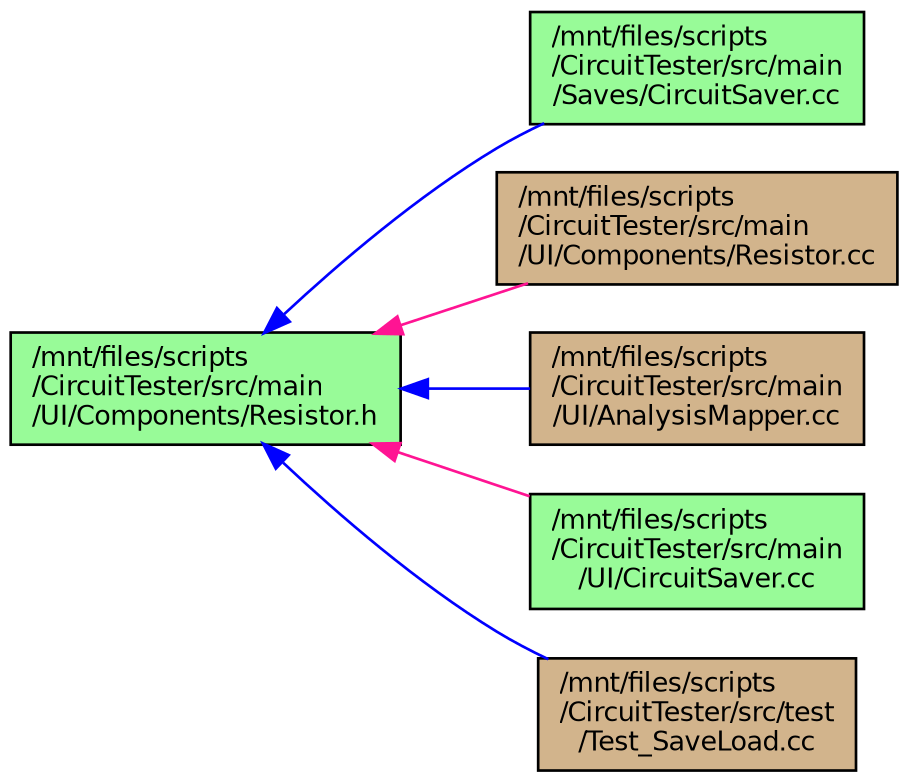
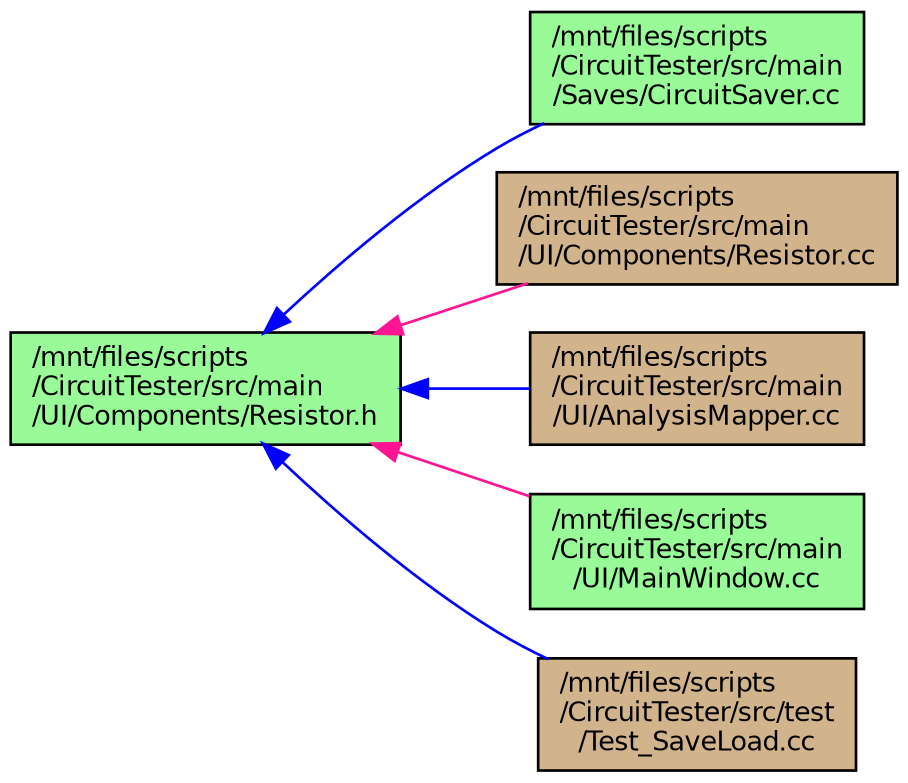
  digraph {
    rankdir=LR
    node [color=black fillcolor=palegreen fontname=Helvetica fontsize=10 shape=record style=filled]
    edge [color=blue dir=back fontname=Helvetica fontsize=10 labelfontname=Helvetica labelfontsize=10 style=solid]
    n1 [fontcolor=black height=0.2 label="/mnt/files/scripts\l/CircuitTester/src/main\l/UI/Components/Resistor.h" width=0.4]
    n2 [height=0.2 label="/mnt/files/scripts\l/CircuitTester/src/main\l/Saves/CircuitSaver.cc" width=0.4]
    n3 [fillcolor=tan height=0.2 label="/mnt/files/scripts\l/CircuitTester/src/main\l/UI/Components/Resistor.cc" width=0.4]
    n4 [fillcolor=tan height=0.2 label="/mnt/files/scripts\l/CircuitTester/src/main\l/UI/AnalysisMapper.cc" width=0.4]
-   n5 [height=0.2 label="/mnt/files/scripts\l/CircuitTester/src/main\l/UI/CircuitSaver.cc" width=0.4]
+   n5 [height=0.2 label="/mnt/files/scripts\l/CircuitTester/src/main\l/UI/MainWindow.cc" width=0.4]
    n6 [fillcolor=tan height=0.2 label="/mnt/files/scripts\l/CircuitTester/src/test\l/Test_SaveLoad.cc" width=0.4]
    n1 -> n2
    n1 -> n3 [color=deeppink]
    n1 -> n4
    n1 -> n5 [color=deeppink]
    n1 -> n6
  }
